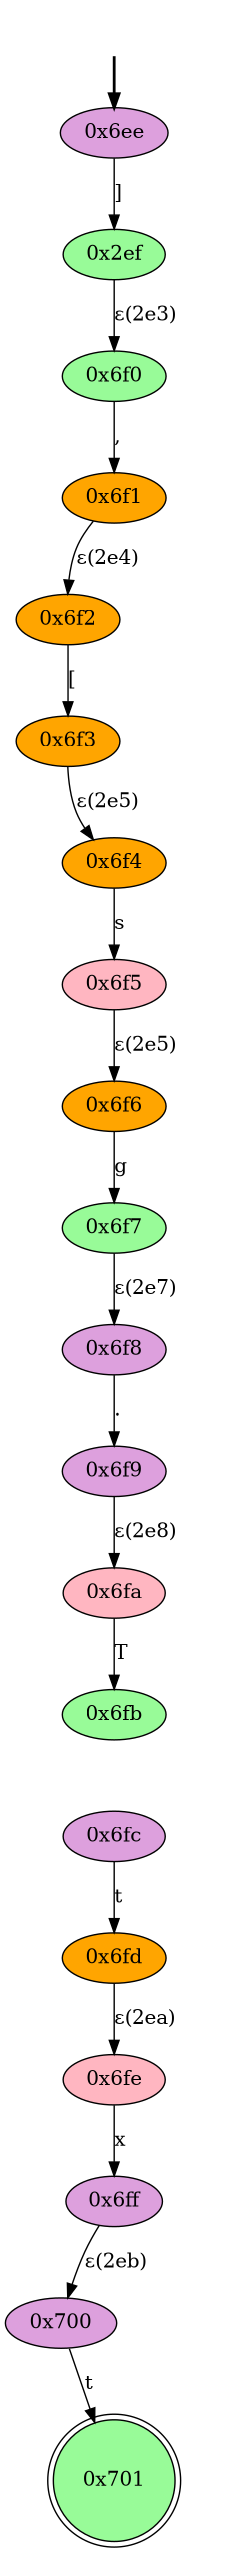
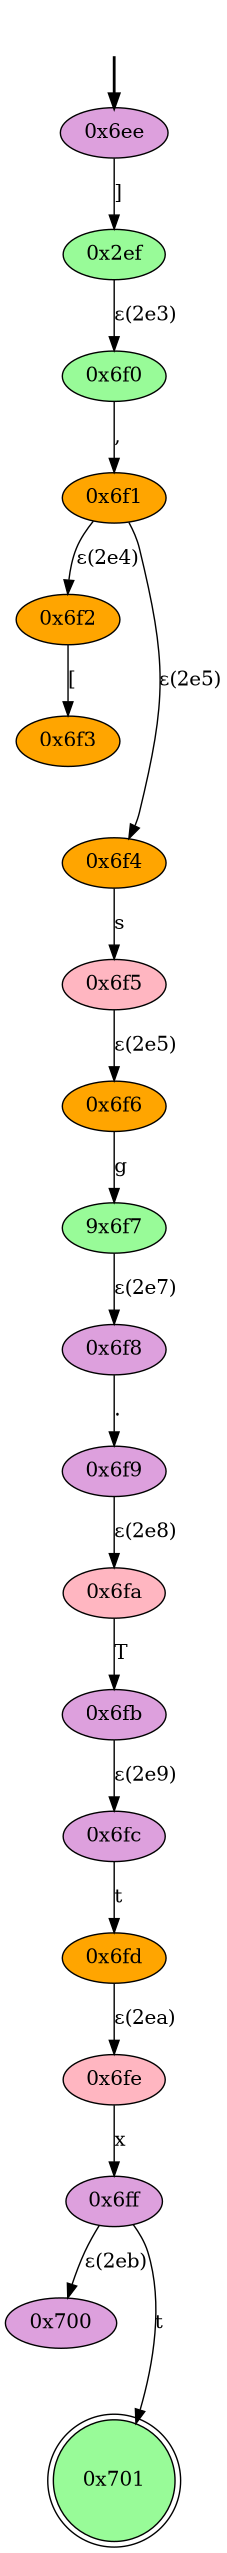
  digraph {
    node [style=filled fillcolor=plum]
    fake [style=invisible fillcolor=""]
    "0x6ee" [root=true]
    n3 [fillcolor=palegreen label="0x2ef"]
    "0x6f0" [fillcolor=palegreen]
    "0x6f1" [fillcolor=orange]
    "0x6f2" [fillcolor=orange]
    "0x6f3" [fillcolor=orange]
    "0x6f4" [fillcolor=orange]
    "0x6f5" [fillcolor=lightpink]
    "0x6f6" [fillcolor=orange]
-   "0x6f7" [fillcolor=palegreen]
+   "0x6f7" [fillcolor=palegreen label="9x6f7"]
    "0x6f8"
    "0x6f9"
    "0x6fa" [fillcolor=lightpink]
-   "0x6fb" [fillcolor=palegreen]
+   "0x6fb"
    "0x6fc"
    "0x6fd" [fillcolor=orange]
    "0x6fe" [fillcolor=lightpink]
    "0x6ff"
    "0x700"
    "0x701" [fillcolor=palegreen shape=doublecircle]
    fake -> "0x6ee" [style=bold]
    "0x6ee" -> n3 [label="]"]
    n3 -> "0x6f0" [label="ε(2e3)"]
    "0x6f0" -> "0x6f1" [label=","]
    "0x6f1" -> "0x6f2" [label="ε(2e4)"]
    "0x6f2" -> "0x6f3" [label="["]
-   "0x6f3" -> "0x6f4" [label="ε(2e5)"]
+   "0x6f1" -> "0x6f4" [label="ε(2e5)"]
    "0x6f4" -> "0x6f5" [label=s]
    "0x6f5" -> "0x6f6" [label="ε(2e5)"]
    "0x6f6" -> "0x6f7" [label=g]
    "0x6f7" -> "0x6f8" [label="ε(2e7)"]
    "0x6f8" -> "0x6f9" [label="."]
    "0x6f9" -> "0x6fa" [label="ε(2e8)"]
    "0x6fa" -> "0x6fb" [label=T]
+   "0x6fb" -> "0x6fc" [label="ε(2e9)"]
    "0x6fc" -> "0x6fd" [label=t]
    "0x6fd" -> "0x6fe" [label="ε(2ea)"]
    "0x6fe" -> "0x6ff" [label=x]
    "0x6ff" -> "0x700" [label="ε(2eb)"]
-   "0x700" -> "0x701" [label=t]
+   "0x6ff" -> "0x701" [label=t]
  }
